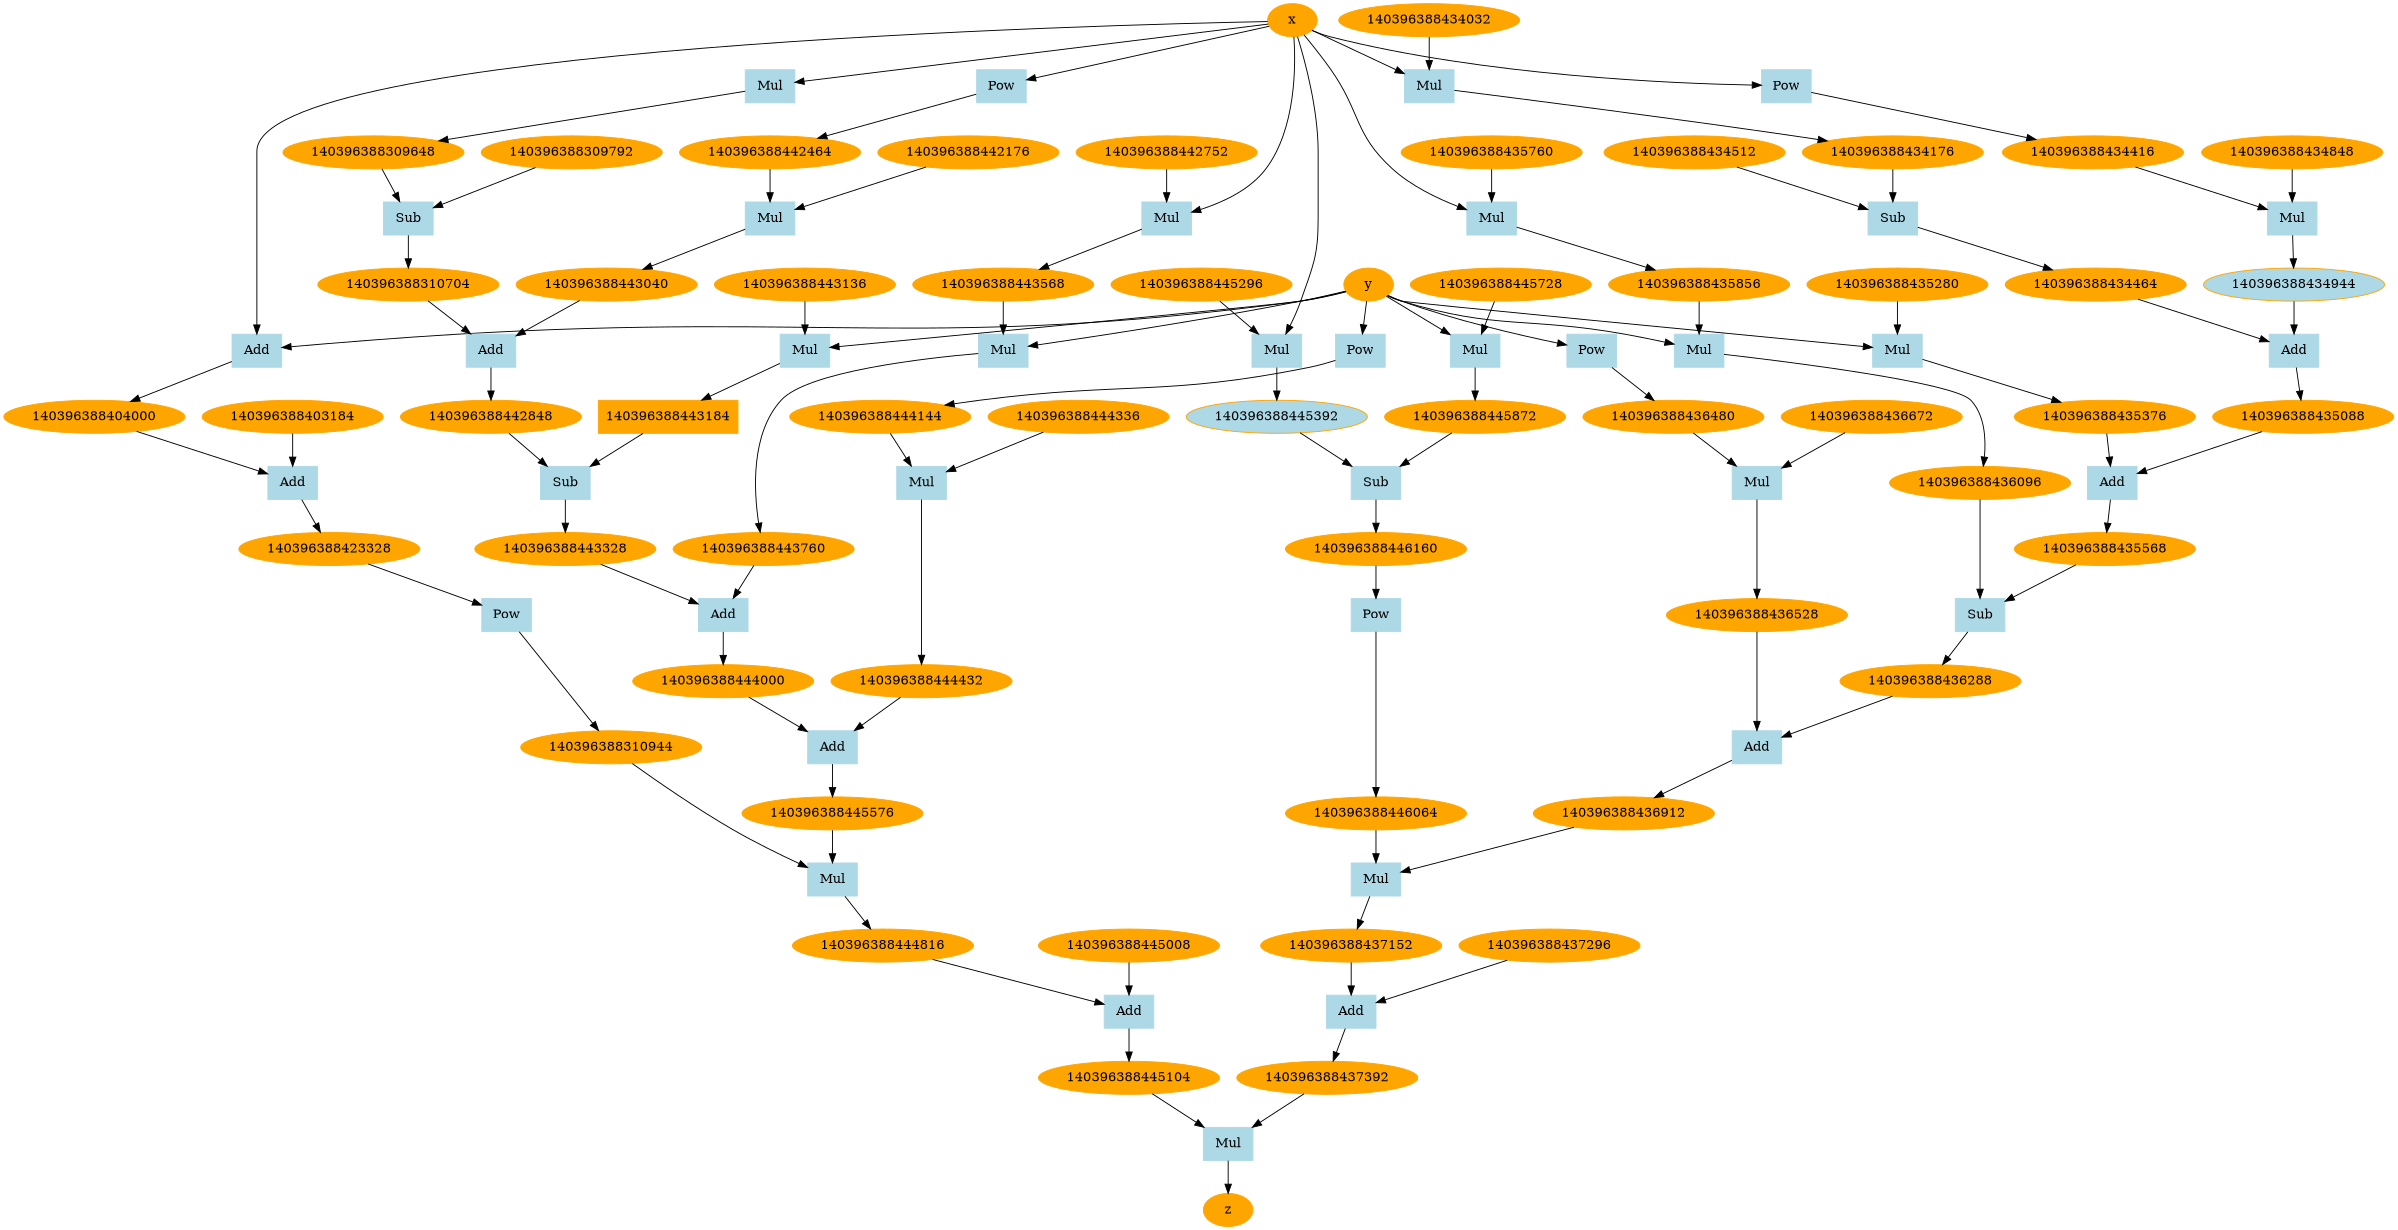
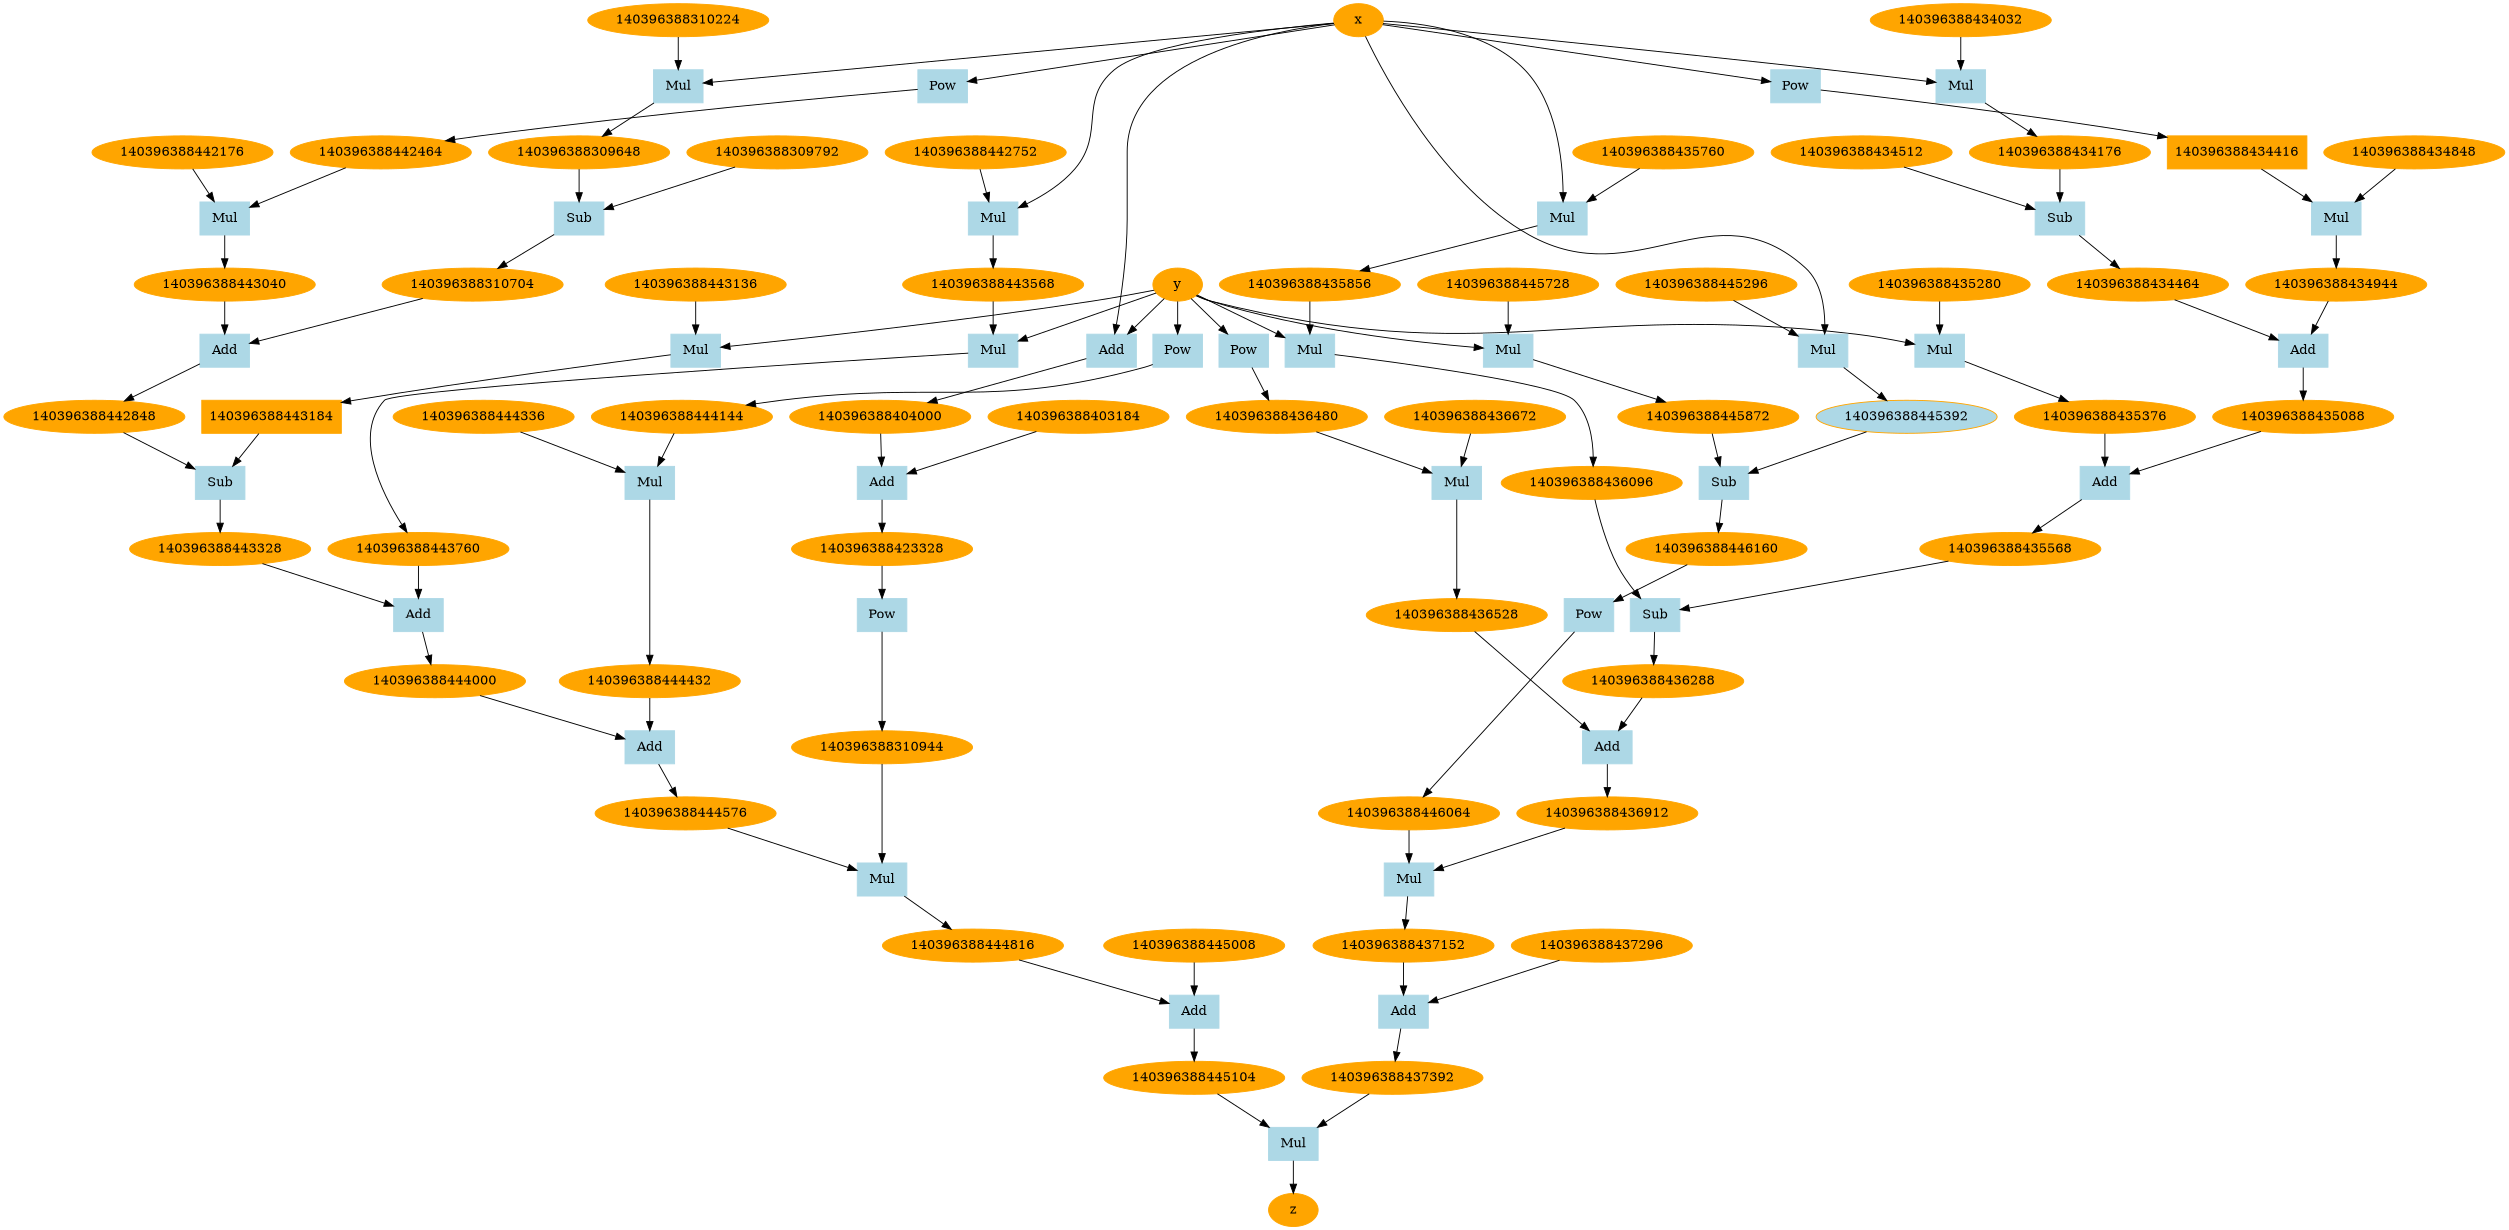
  digraph {
    fontname="DejaVu Serif"
    node [color=orange fontname="DejaVu Serif" style=filled]
    edge [fontname="DejaVu Serif"]
    n1 [label=z]
    n2 [color=lightblue label=Mul shape=box]
    140396388445104
    140396388437392
    n5 [color=lightblue label=Add shape=box]
    140396388437152
    140396388437296
    n8 [color=lightblue label=Mul shape=box]
    140396388446064
    140396388436912
    n11 [color=lightblue label=Add shape=box]
    140396388436288
    140396388436528
    n14 [color=lightblue label=Mul shape=box]
    140396388436480
    140396388436672
    n17 [color=lightblue label=Pow shape=box]
    n18 [label=y]
    n19 [color=lightblue label=Mul shape=box]
    n20 [color=lightblue label=Mul shape=box]
    n21 [color=lightblue label=Mul shape=box]
    n22 [color=lightblue label=Pow shape=box]
    n23 [color=lightblue label=Mul shape=box]
    n24 [color=lightblue label=Mul shape=box]
    n25 [color=lightblue label=Add shape=box]
    140396388436096
    140396388435376
    140396388445872
    140396388444144
    140396388443760
    140396388443184 [shape=box]
    140396388404000
    n33 [color=lightblue label=Sub shape=box]
    140396388435568
    140396388435856
    n36 [color=lightblue label=Mul shape=box]
    n37 [label=x]
    n38 [color=lightblue label=Pow shape=box]
    n39 [color=lightblue label=Mul shape=box]
    n40 [color=lightblue label=Mul shape=box]
    n41 [color=lightblue label=Mul shape=box]
    n42 [color=lightblue label=Pow shape=box]
    n43 [color=lightblue label=Mul shape=box]
-   140396388434416
+   140396388434416 [shape=box]
    140396388434176
    140396388445392 [fillcolor=lightblue]
    140396388443568
    140396388442464
    140396388309648
    140396388435760
    n51 [color=lightblue label=Add shape=box]
    140396388435088
    140396388435280
    n54 [color=lightblue label=Add shape=box]
    140396388434464
-   140396388434944 [fillcolor=lightblue]
+   140396388434944
    n57 [color=lightblue label=Mul shape=box]
    140396388434848
    n59 [color=lightblue label=Sub shape=box]
    140396388434512
    140396388434032
    n62 [color=lightblue label=Pow shape=box]
    140396388446160
    n64 [color=lightblue label=Sub shape=box]
    140396388445728
    140396388445296
    n67 [color=lightblue label=Add shape=box]
    140396388444816
    140396388445008
    n70 [color=lightblue label=Mul shape=box]
    140396388310944
-   140396388444576 [label=140396388445576]
+   140396388444576
    n73 [color=lightblue label=Add shape=box]
    140396388444000
    140396388444432
    n76 [color=lightblue label=Mul shape=box]
    140396388444336
    n78 [color=lightblue label=Add shape=box]
    140396388443328
    140396388442752
    n81 [color=lightblue label=Sub shape=box]
    140396388442848
    140396388443136
    n84 [color=lightblue label=Add shape=box]
    140396388310704
    140396388443040
    n87 [color=lightblue label=Mul shape=box]
    140396388442176
    n89 [color=lightblue label=Sub shape=box]
    140396388309792
+   140396388310224
    n92 [color=lightblue label=Pow shape=box]
    n93 [label=140396388423328]
    n94 [color=lightblue label=Add shape=box]
    140396388403184
    n2 -> n1
    140396388445104 -> n2
    140396388437392 -> n2
    n5 -> 140396388437392
    140396388437152 -> n5
    140396388437296 -> n5
    n8 -> 140396388437152
    140396388446064 -> n8
    140396388436912 -> n8
    n11 -> 140396388436912
    140396388436288 -> n11
    140396388436528 -> n11
    n14 -> 140396388436528
    140396388436480 -> n14
    140396388436672 -> n14
    n17 -> 140396388436480
    n18 -> n17
    n18 -> n19
    n18 -> n20
    n18 -> n21
    n18 -> n22
    n18 -> n23
    n18 -> n24
    n18 -> n25
    n19 -> 140396388436096
    n20 -> 140396388435376
    n21 -> 140396388445872
    n22 -> 140396388444144
    n23 -> 140396388443760
    n24 -> 140396388443184
    n25 -> 140396388404000
    140396388436096 -> n33
    140396388435376 -> n51
    140396388445872 -> n64
    140396388444144 -> n76
    140396388443760 -> n78
    140396388443184 -> n81
    140396388404000 -> n94
    n33 -> 140396388436288
    140396388435568 -> n33
    140396388435856 -> n19
    n36 -> 140396388435856
    n37 -> n25
    n37 -> n36
    n37 -> n38
    n37 -> n39
    n37 -> n40
    n37 -> n41
    n37 -> n42
    n37 -> n43
    n38 -> 140396388434416
    n39 -> 140396388434176
    n40 -> 140396388445392
    n41 -> 140396388443568
    n42 -> 140396388442464
    n43 -> 140396388309648
    140396388434416 -> n57
    140396388434176 -> n59
    140396388445392 -> n64
    140396388443568 -> n23
    140396388442464 -> n87
    140396388309648 -> n89
    140396388435760 -> n36
    n51 -> 140396388435568
    140396388435088 -> n51
    140396388435280 -> n20
    n54 -> 140396388435088
    140396388434464 -> n54
    140396388434944 -> n54
    n57 -> 140396388434944
    140396388434848 -> n57
    n59 -> 140396388434464
    140396388434512 -> n59
    140396388434032 -> n39
    n62 -> 140396388446064
    140396388446160 -> n62
    n64 -> 140396388446160
    140396388445728 -> n21
    140396388445296 -> n40
    n67 -> 140396388445104
    140396388444816 -> n67
    140396388445008 -> n67
    n70 -> 140396388444816
    140396388310944 -> n70
    140396388444576 -> n70
    n73 -> 140396388444576
    140396388444000 -> n73
    140396388444432 -> n73
    n76 -> 140396388444432
    140396388444336 -> n76
    n78 -> 140396388444000
    140396388443328 -> n78
    140396388442752 -> n41
    n81 -> 140396388443328
    140396388442848 -> n81
    140396388443136 -> n24
    n84 -> 140396388442848
    140396388310704 -> n84
    140396388443040 -> n84
    n87 -> 140396388443040
    140396388442176 -> n87
    n89 -> 140396388310704
    140396388309792 -> n89
+   140396388310224 -> n43
    n92 -> 140396388310944
    n93 -> n92
    n94 -> n93
    140396388403184 -> n94
  }
